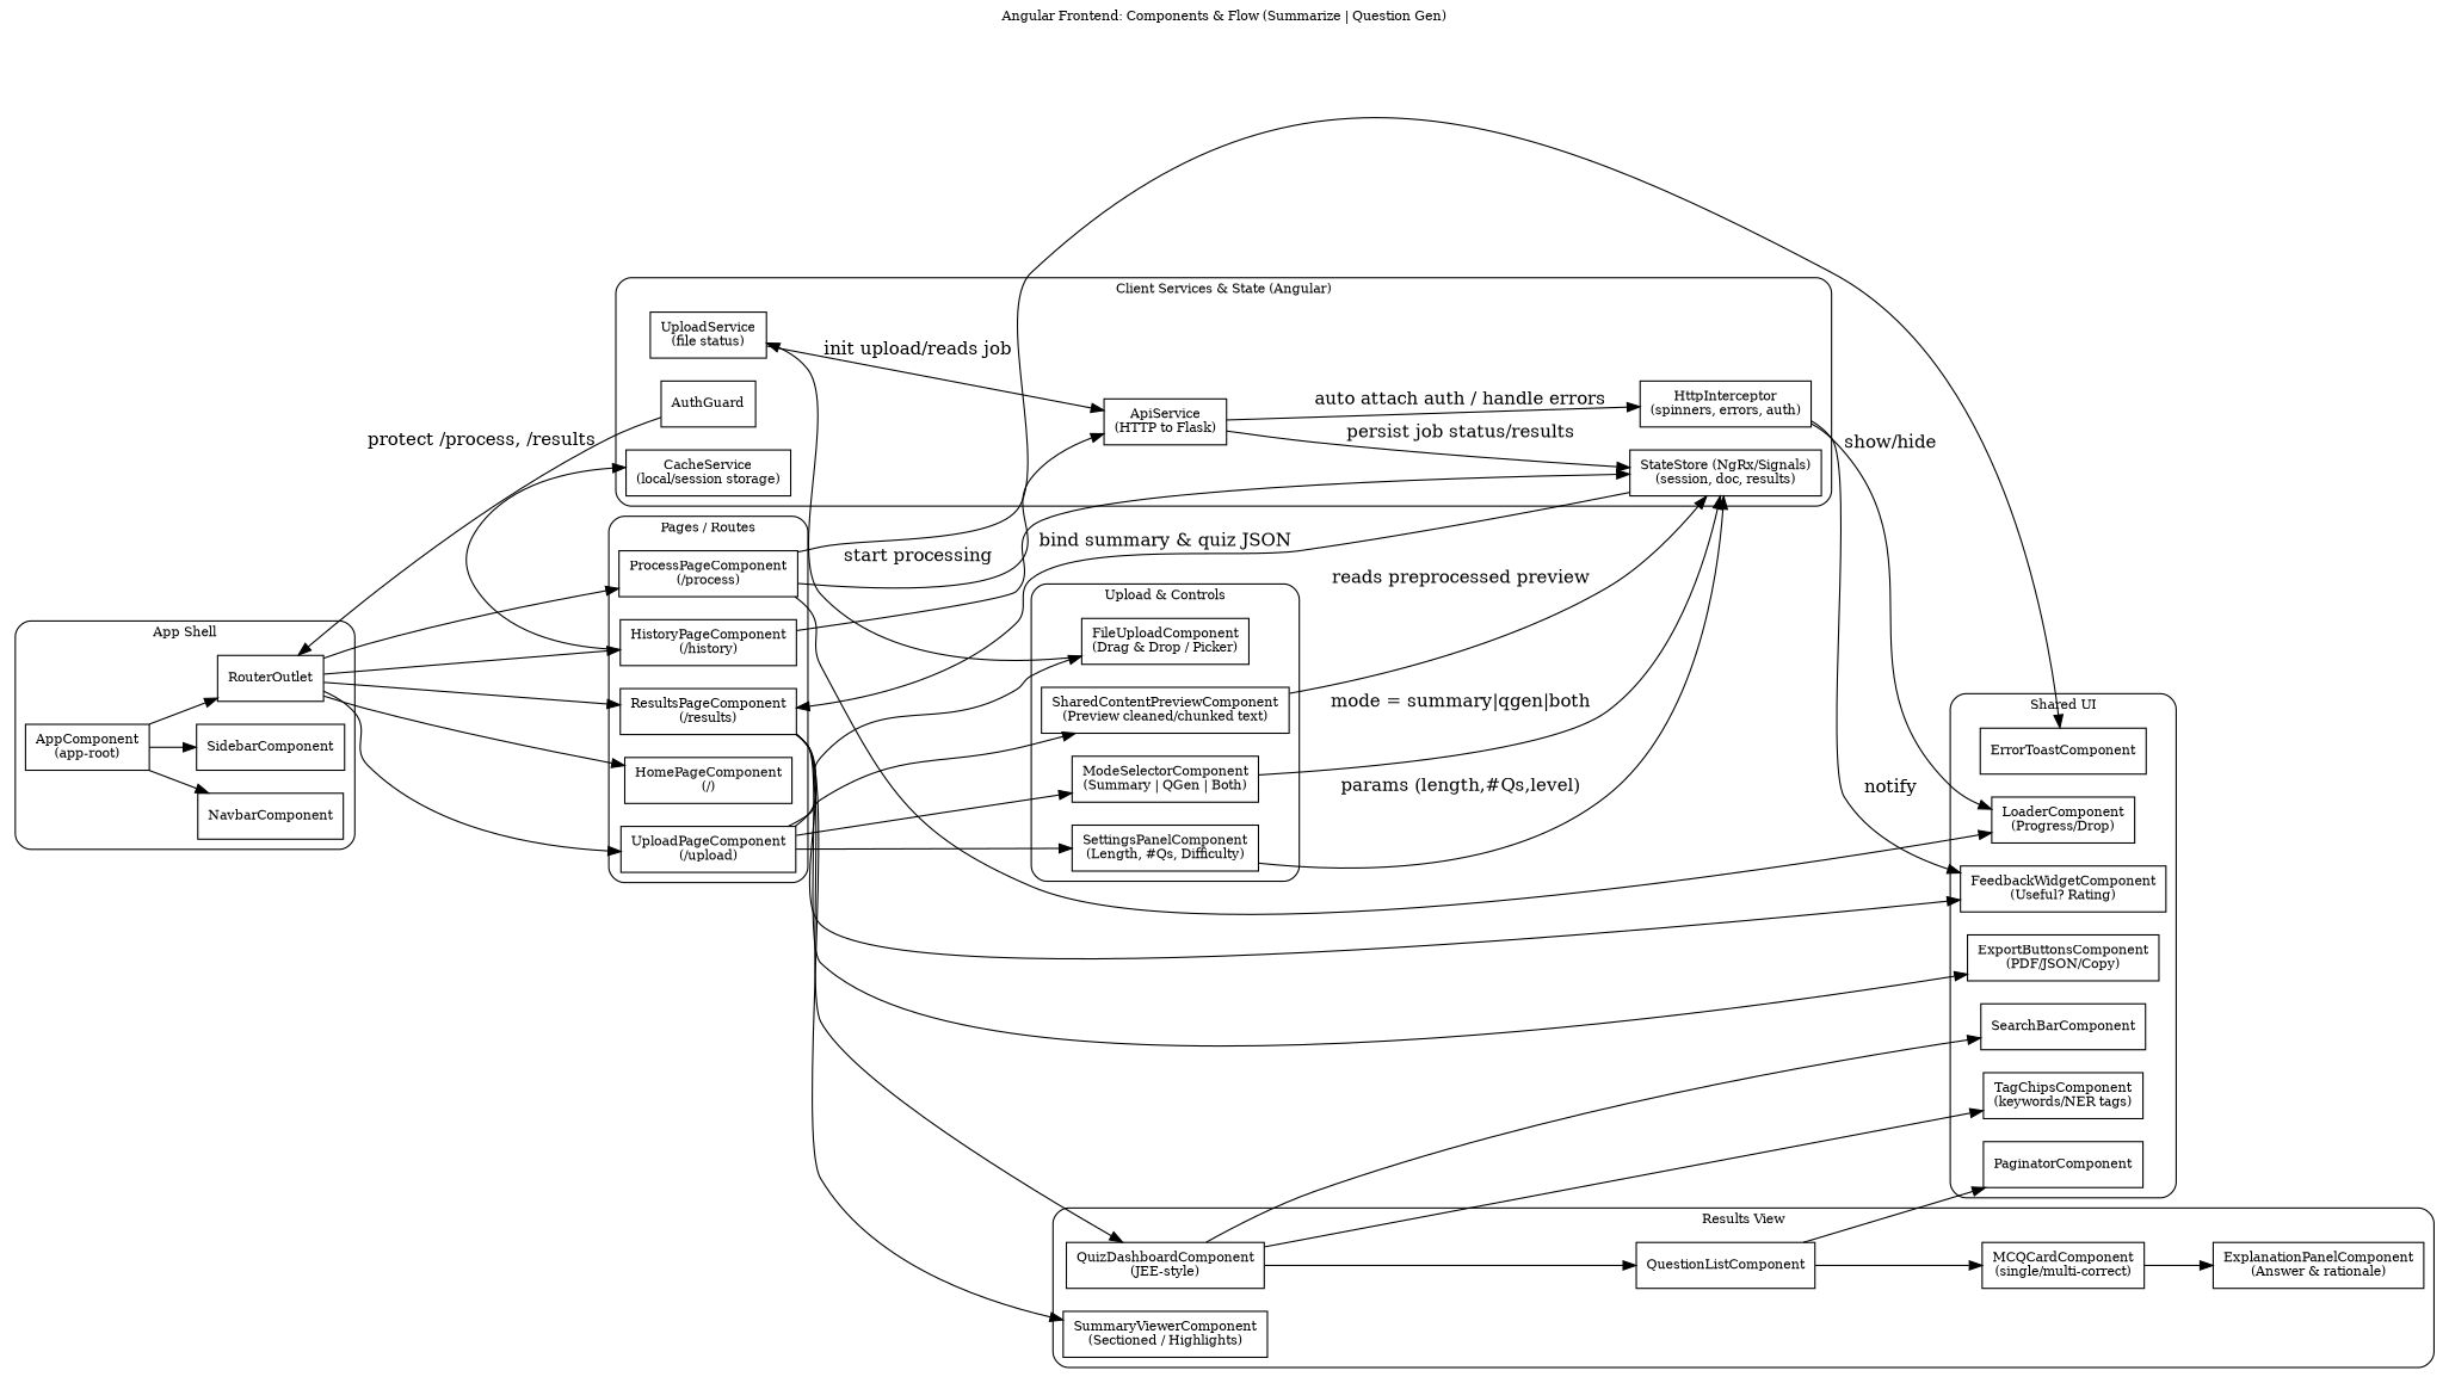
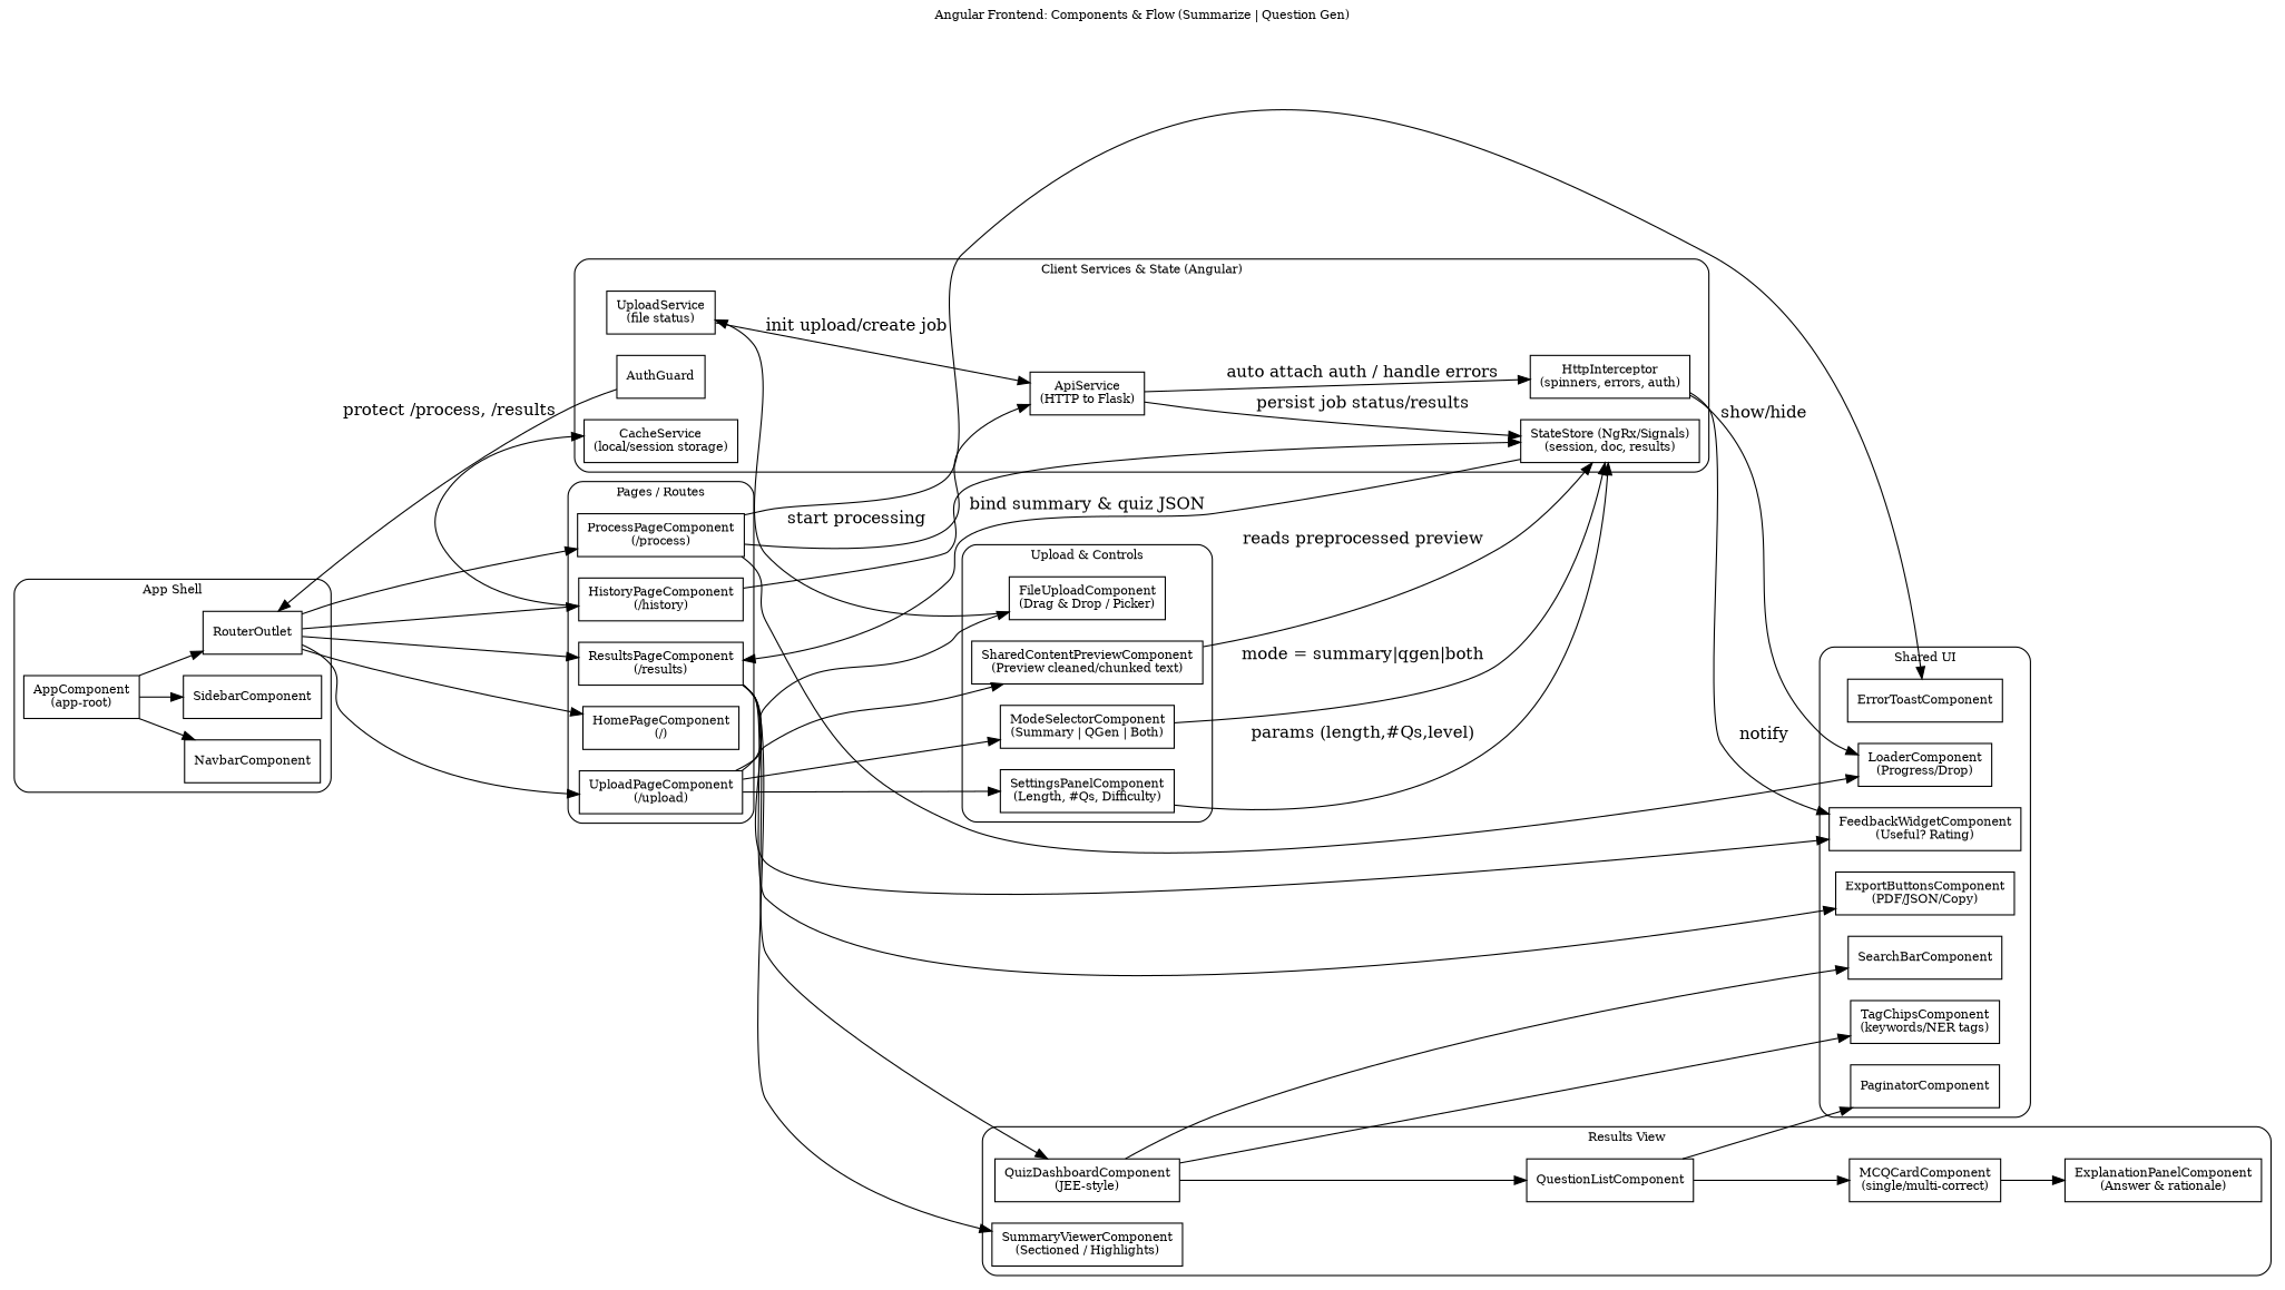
  digraph {
    fontsize=10
    label="Angular Frontend: Components & Flow (Summarize | Question Gen)"
    labelloc=t
    rankdir=LR
    node [fontsize=10 shape=box]
    n1 [label="AppComponent\n(app-root)"]
    n2 [label=NavbarComponent]
    n3 [label=SidebarComponent]
    n4 [label=RouterOutlet]
    n5 [label="HomePageComponent\n(/)"]
    n6 [label="UploadPageComponent\n(/upload)"]
    n7 [label="ProcessPageComponent\n(/process)"]
    n8 [label="ResultsPageComponent\n(/results)"]
    n9 [label="HistoryPageComponent\n(/history)"]
    n10 [label="FileUploadComponent\n(Drag & Drop / Picker)"]
    n11 [label="ModeSelectorComponent\n(Summary | QGen | Both)"]
    n12 [label="SettingsPanelComponent\n(Length, #Qs, Difficulty)"]
    n13 [label="SharedContentPreviewComponent\n(Preview cleaned/chunked text)"]
    n14 [label="SummaryViewerComponent\n(Sectioned / Highlights)"]
    n15 [label="QuizDashboardComponent\n(JEE-style)"]
    n16 [label=QuestionListComponent]
    n17 [label="MCQCardComponent\n(single/multi-correct)"]
    n18 [label="ExplanationPanelComponent\n(Answer & rationale)"]
    n19 [label="LoaderComponent\n(Progress/Drop)"]
    n20 [label=ErrorToastComponent]
    n21 [label="ExportButtonsComponent\n(PDF/JSON/Copy)"]
    n22 [label="FeedbackWidgetComponent\n(Useful? Rating)"]
    n23 [label=PaginatorComponent]
    n24 [label=SearchBarComponent]
    n25 [label="TagChipsComponent\n(keywords/NER tags)"]
    n26 [label="ApiService\n(HTTP to Flask)"]
    n27 [label="UploadService\n(file status)"]
    n28 [label="StateStore (NgRx/Signals)\n(session, doc, results)"]
    n29 [label="CacheService\n(local/session storage)"]
    n30 [label=AuthGuard]
    n31 [label="HttpInterceptor\n(spinners, errors, auth)"]
    subgraph cluster_1 {
      label="App Shell"
      style=rounded
      n1
      n2
      n3
      n4
    }
    subgraph cluster_2 {
      label="Pages / Routes"
      style=rounded
      n5
      n6
      n7
      n8
      n9
    }
    subgraph cluster_3 {
      label="Upload & Controls"
      style=rounded
      n10
      n11
      n12
      n13
    }
    subgraph cluster_4 {
      label="Results View"
      style=rounded
      n14
      n15
      n16
      n17
      n18
    }
    subgraph cluster_5 {
      label="Shared UI"
      style=rounded
      n19
      n20
      n21
      n22
      n23
      n24
      n25
    }
    subgraph cluster_6 {
      label="Client Services & State (Angular)"
      style=rounded
      n26
      n27
      n28
      n29
      n30
      n31
    }
    n1 -> n2
    n1 -> n3
    n1 -> n4
    n4 -> n5
    n4 -> n6
    n4 -> n7
    n4 -> n8
    n4 -> n9
    n6 -> n10
    n6 -> n11
    n6 -> n12
    n6 -> n13
    n7 -> n19
    n7 -> n20
    n7 -> n26 [label="start processing"]
    n8 -> n14
    n8 -> n15
    n8 -> n21
    n8 -> n22
    n9 -> n28
    n9 -> n29
    n10 -> n27
    n11 -> n28 [label="mode = summary|qgen|both"]
    n12 -> n28 [label="params (length,#Qs,level)"]
    n13 -> n28 [label="reads preprocessed preview"]
    n15 -> n16
    n15 -> n24
    n15 -> n25
    n16 -> n17
    n16 -> n23
    n17 -> n18
    n26 -> n28 [label="persist job status/results"]
    n26 -> n31 [label="auto attach auth / handle errors"]
-   n27 -> n26 [label="init upload/reads job"]
+   n27 -> n26 [label="init upload/create job"]
    n28 -> n8 [label="bind summary & quiz JSON"]
    n30 -> n4 [label="protect /process, /results"]
    n31 -> n19 [label="show/hide"]
    n31 -> n22 [label=notify]
  }
